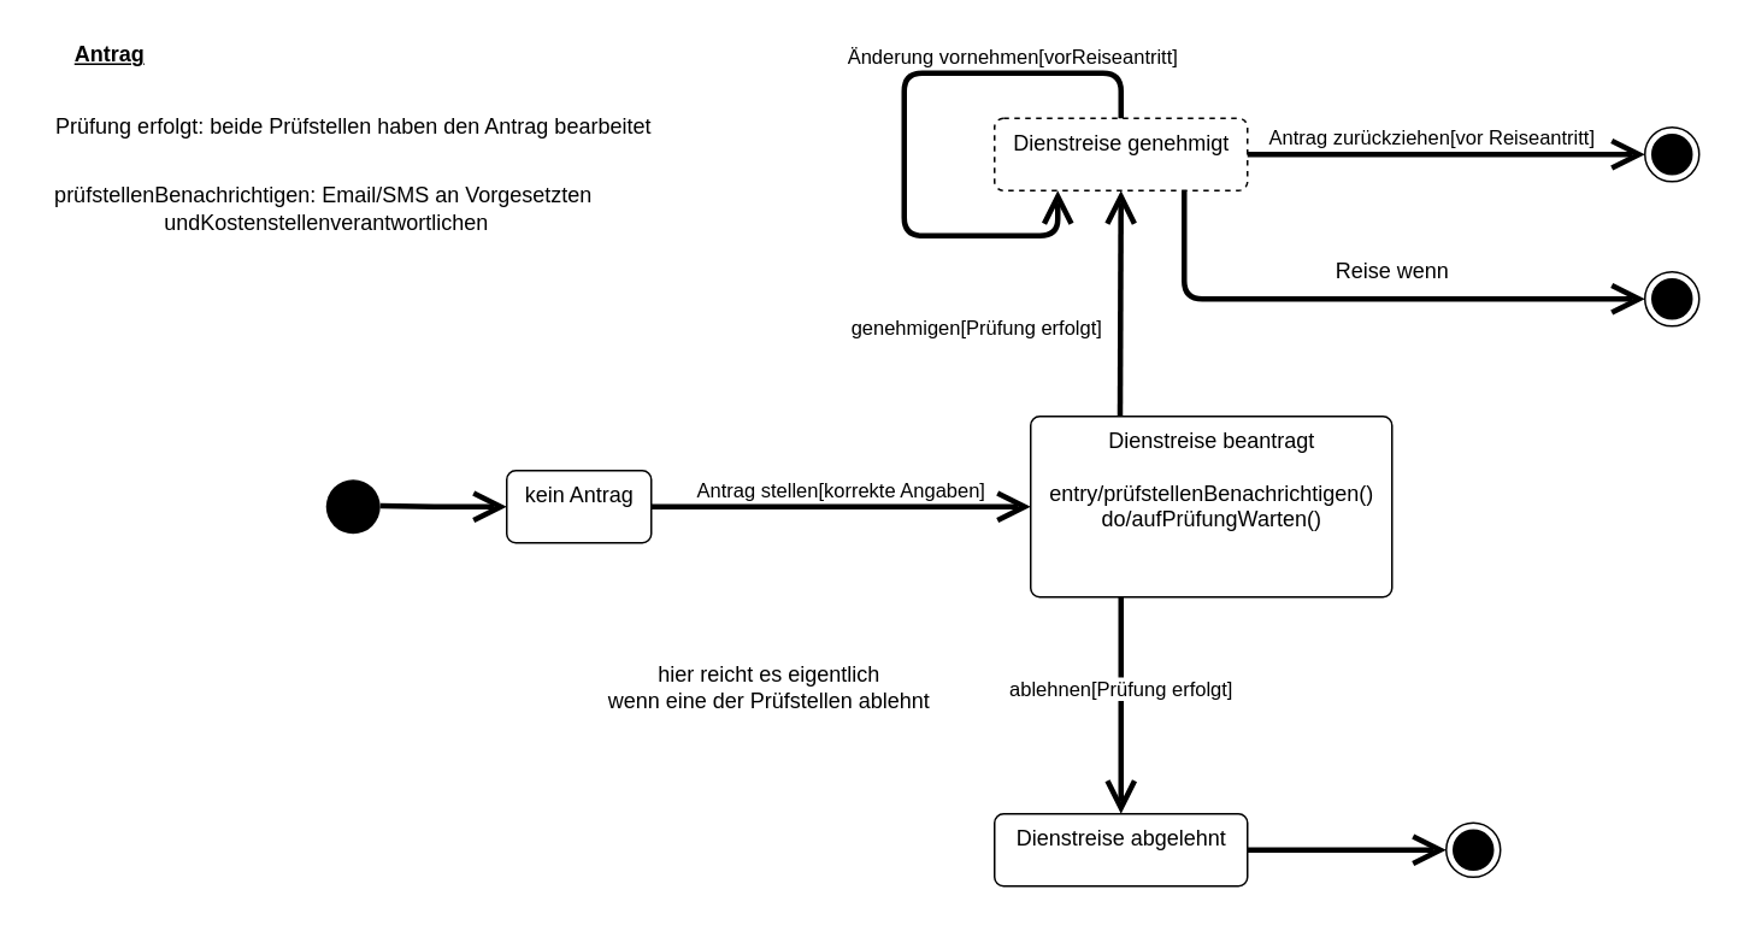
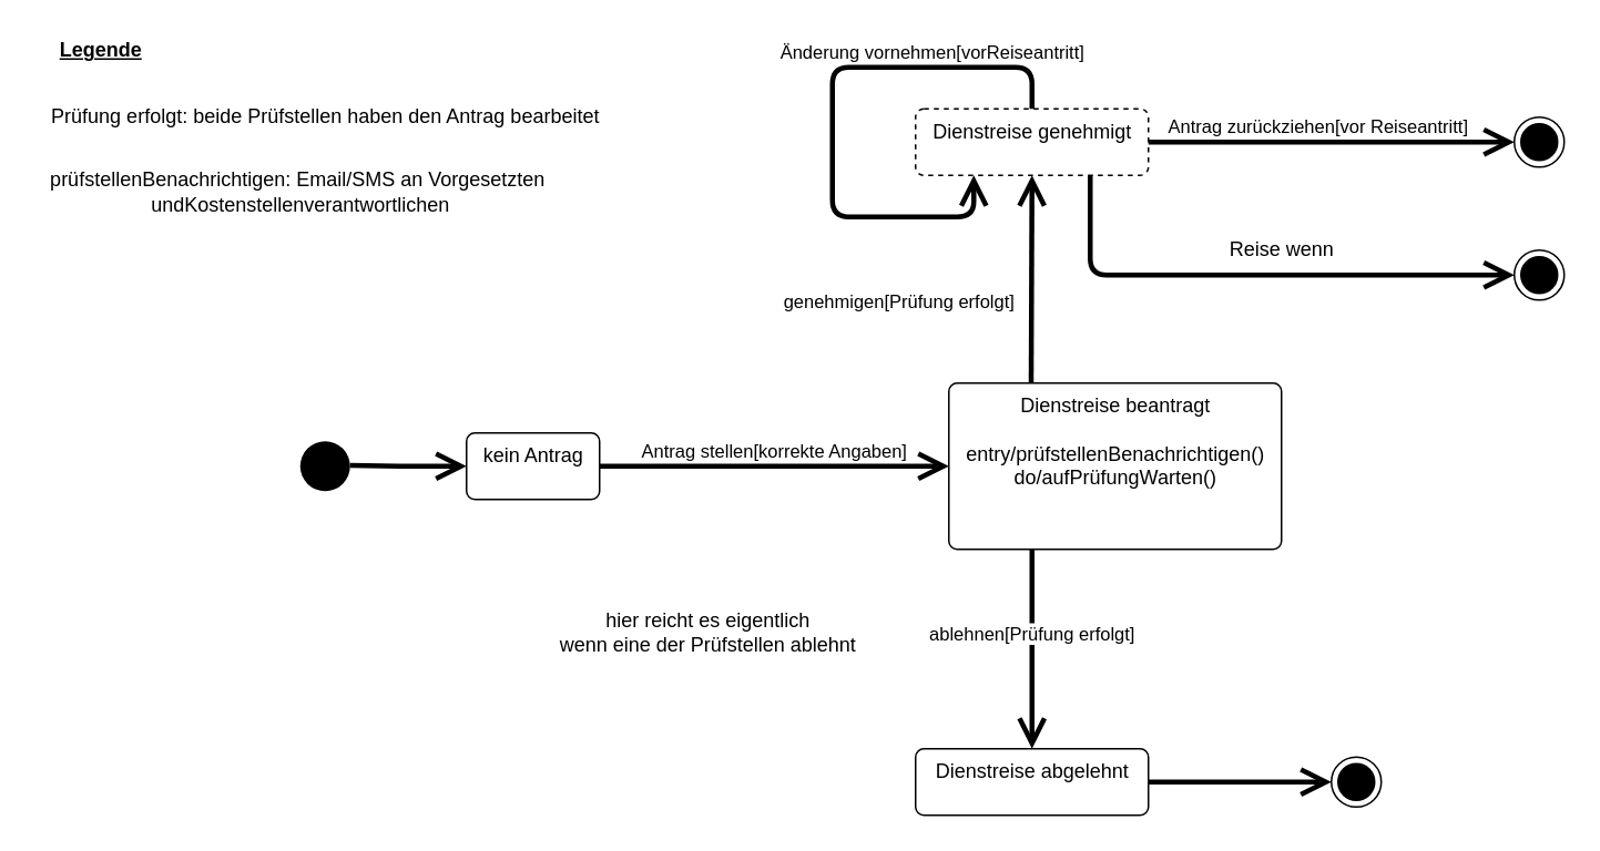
  <mxCell id="0" />
  <mxCell id="1" parent="0" />
  <mxCell id="2" value="" style="ellipse;fillColor=#000000;strokeColor=none;" parent="1" vertex="1"><mxGeometry x="180" y="265" width="30" height="30" as="geometry" /></mxCell>
  <mxCell id="3" value="" style="ellipse;html=1;shape=endState;fillColor=#000000;strokeColor=#000000;" parent="1" vertex="1"><mxGeometry x="800" y="455" width="30" height="30" as="geometry" /></mxCell>
  <mxCell id="4" value="Dienstreise beantragt&lt;br&gt;&lt;br&gt;entry/prüfstellenBenachrichtigen()&lt;br&gt;do/aufPrüfungWarten()" style="html=1;align=center;verticalAlign=top;rounded=1;absoluteArcSize=1;arcSize=10;dashed=0;" parent="1" vertex="1"><mxGeometry x="570" y="230" width="200" height="100" as="geometry" /></mxCell>
  <mxCell id="5" value="Antrag stellen[korrekte Angaben]" style="edgeStyle=none;html=1;endArrow=open;endSize=12;strokeWidth=3;verticalAlign=bottom;entryX=0;entryY=0.5;entryDx=0;entryDy=0;exitX=1;exitY=0.5;exitDx=0;exitDy=0;" parent="1" source="8" target="4" edge="1"><mxGeometry width="160" relative="1" as="geometry"><mxPoint x="450" y="250" as="sourcePoint" /><mxPoint x="490" y="250" as="targetPoint" /></mxGeometry></mxCell>
  <mxCell id="6" value="Dienstreise genehmigt" style="html=1;align=center;verticalAlign=top;rounded=1;absoluteArcSize=1;arcSize=10;dashed=1;" parent="1" vertex="1"><mxGeometry x="550" y="65" width="140" height="40" as="geometry" /></mxCell>
  <mxCell id="7" value="genehmigen[Prüfung erfolgt]" style="edgeStyle=none;html=1;endArrow=open;endSize=12;strokeWidth=3;verticalAlign=bottom;entryX=0.5;entryY=1;entryDx=0;entryDy=0;" parent="1" target="6" edge="1"><mxGeometry x="-0.365" y="80" width="160" relative="1" as="geometry"><mxPoint x="619.5" y="230" as="sourcePoint" /><mxPoint x="620" y="115" as="targetPoint" /><mxPoint as="offset" /></mxGeometry></mxCell>
  <mxCell id="8" value="kein Antrag" style="html=1;align=center;verticalAlign=top;rounded=1;absoluteArcSize=1;arcSize=10;dashed=0;" parent="1" vertex="1"><mxGeometry x="280" y="260" width="80" height="40" as="geometry" /></mxCell>
  <mxCell id="9" value="" style="edgeStyle=none;html=1;endArrow=open;endSize=12;strokeWidth=3;verticalAlign=bottom;entryX=0;entryY=0.5;entryDx=0;entryDy=0;" parent="1" edge="1" target="8"><mxGeometry width="160" relative="1" as="geometry"><mxPoint x="210" y="279.5" as="sourcePoint" /><mxPoint x="260" y="280" as="targetPoint" /><Array as="points"><mxPoint x="240" y="280" /></Array></mxGeometry></mxCell>
  <mxCell id="10" value="Prüfung erfolgt: beide Prüfstellen haben den Antrag bearbeitet" style="text;html=1;align=center;verticalAlign=middle;resizable=0;points=[];autosize=1;strokeColor=none;fillColor=none;" vertex="1" parent="1"><mxGeometry x="20" y="60" width="350" height="20" as="geometry" /></mxCell>
  <mxCell id="11" value="ablehnen[Prüfung erfolgt]" style="edgeStyle=none;html=1;endArrow=open;endSize=12;strokeWidth=3;verticalAlign=bottom;exitX=0.25;exitY=1;exitDx=0;exitDy=0;" edge="1" parent="1" source="4"><mxGeometry width="160" relative="1" as="geometry"><mxPoint x="540" y="440" as="sourcePoint" /><mxPoint x="620" y="450" as="targetPoint" /><Array as="points"><mxPoint x="620" y="370" /><mxPoint x="620" y="410" /></Array></mxGeometry></mxCell>
  <mxCell id="12" value="Dienstreise abgelehnt" style="html=1;align=center;verticalAlign=top;rounded=1;absoluteArcSize=1;arcSize=10;dashed=0;" vertex="1" parent="1"><mxGeometry x="550" y="450" width="140" height="40" as="geometry" /></mxCell>
  <mxCell id="13" value="hier reicht es eigentlich&lt;br&gt;wenn eine der Prüfstellen ablehnt" style="text;html=1;align=center;verticalAlign=middle;resizable=0;points=[];autosize=1;strokeColor=none;fillColor=none;" vertex="1" parent="1"><mxGeometry x="330" y="365" width="190" height="30" as="geometry" /></mxCell>
  <mxCell id="14" value="Antrag zurückziehen[vor Reiseantritt]" style="edgeStyle=none;html=1;endArrow=open;endSize=12;strokeWidth=3;verticalAlign=bottom;exitX=1;exitY=0.5;exitDx=0;exitDy=0;entryX=0;entryY=0.5;entryDx=0;entryDy=0;" edge="1" parent="1" source="6" target="15"><mxGeometry x="-0.077" width="160" relative="1" as="geometry"><mxPoint x="760" y="125" as="sourcePoint" /><mxPoint x="820" y="85" as="targetPoint" /><mxPoint as="offset" /></mxGeometry></mxCell>
  <mxCell id="15" value="" style="ellipse;html=1;shape=endState;fillColor=#000000;strokeColor=#000000;" vertex="1" parent="1"><mxGeometry x="910" y="70" width="30" height="30" as="geometry" /></mxCell>
  <mxCell id="16" value="Änderung vornehmen[vorReiseantritt]" style="edgeStyle=none;html=1;endArrow=open;endSize=12;strokeWidth=3;verticalAlign=bottom;exitX=0.5;exitY=0;exitDx=0;exitDy=0;entryX=0.25;entryY=1;entryDx=0;entryDy=0;" edge="1" parent="1" source="6" target="6"><mxGeometry x="-0.507" width="160" relative="1" as="geometry"><mxPoint x="360" y="155" as="sourcePoint" /><mxPoint x="580" y="130" as="targetPoint" /><mxPoint as="offset" /><Array as="points"><mxPoint x="620" y="40" /><mxPoint x="500" y="40" /><mxPoint x="500" y="130" /><mxPoint x="585" y="130" /></Array></mxGeometry></mxCell>
  <mxCell id="17" value="prüfstellenBenachrichtigen: Email/SMS an Vorgesetzten&amp;nbsp;&lt;br&gt;undKostenstellenverantwortlichen" style="text;html=1;align=center;verticalAlign=middle;resizable=0;points=[];autosize=1;strokeColor=none;fillColor=none;" vertex="1" parent="1"><mxGeometry x="20" y="100" width="320" height="30" as="geometry" /></mxCell>
  <mxCell id="18" value="" style="edgeStyle=none;html=1;endArrow=open;endSize=12;strokeWidth=3;verticalAlign=bottom;entryX=0;entryY=0.5;entryDx=0;entryDy=0;exitX=1;exitY=0.5;exitDx=0;exitDy=0;" edge="1" parent="1" source="12" target="3"><mxGeometry width="160" relative="1" as="geometry"><mxPoint x="700" y="470" as="sourcePoint" /><mxPoint x="760" y="470" as="targetPoint" /><Array as="points"><mxPoint x="720" y="470" /></Array></mxGeometry></mxCell>
- <mxCell id="19" value="&lt;u&gt;&lt;b&gt;Antrag&lt;/b&gt;&lt;/u&gt;" style="text;html=1;align=center;verticalAlign=middle;resizable=0;points=[];autosize=1;strokeColor=none;fillColor=none;" vertex="1" parent="1"><mxGeometry x="30" y="20" width="60" height="20" as="geometry" /></mxCell>
+ <mxCell id="19" value="&lt;u&gt;&lt;b&gt;Legende&lt;/b&gt;&lt;/u&gt;" style="text;html=1;align=center;verticalAlign=middle;resizable=0;points=[];autosize=1;strokeColor=none;fillColor=none;" vertex="1" parent="1"><mxGeometry x="30" y="20" width="60" height="20" as="geometry" /></mxCell>
  <mxCell id="20" value="" style="edgeStyle=none;html=1;endArrow=open;endSize=12;strokeWidth=3;verticalAlign=bottom;exitX=0.75;exitY=1;exitDx=0;exitDy=0;entryX=0;entryY=0.5;entryDx=0;entryDy=0;" edge="1" parent="1" source="6" target="21"><mxGeometry width="160" relative="1" as="geometry"><mxPoint x="660" y="160" as="sourcePoint" /><mxPoint x="910" y="160" as="targetPoint" /><Array as="points"><mxPoint x="655" y="165" /></Array></mxGeometry></mxCell>
  <mxCell id="21" value="" style="ellipse;html=1;shape=endState;fillColor=#000000;strokeColor=#000000;" vertex="1" parent="1"><mxGeometry x="910" y="150" width="30" height="30" as="geometry" /></mxCell>
  <mxCell id="22" value="Reise wenn" style="text;html=1;align=center;verticalAlign=middle;resizable=0;points=[];autosize=1;strokeColor=none;fillColor=none;" vertex="1" parent="1"><mxGeometry x="730" y="140" width="80" height="20" as="geometry" /></mxCell>
